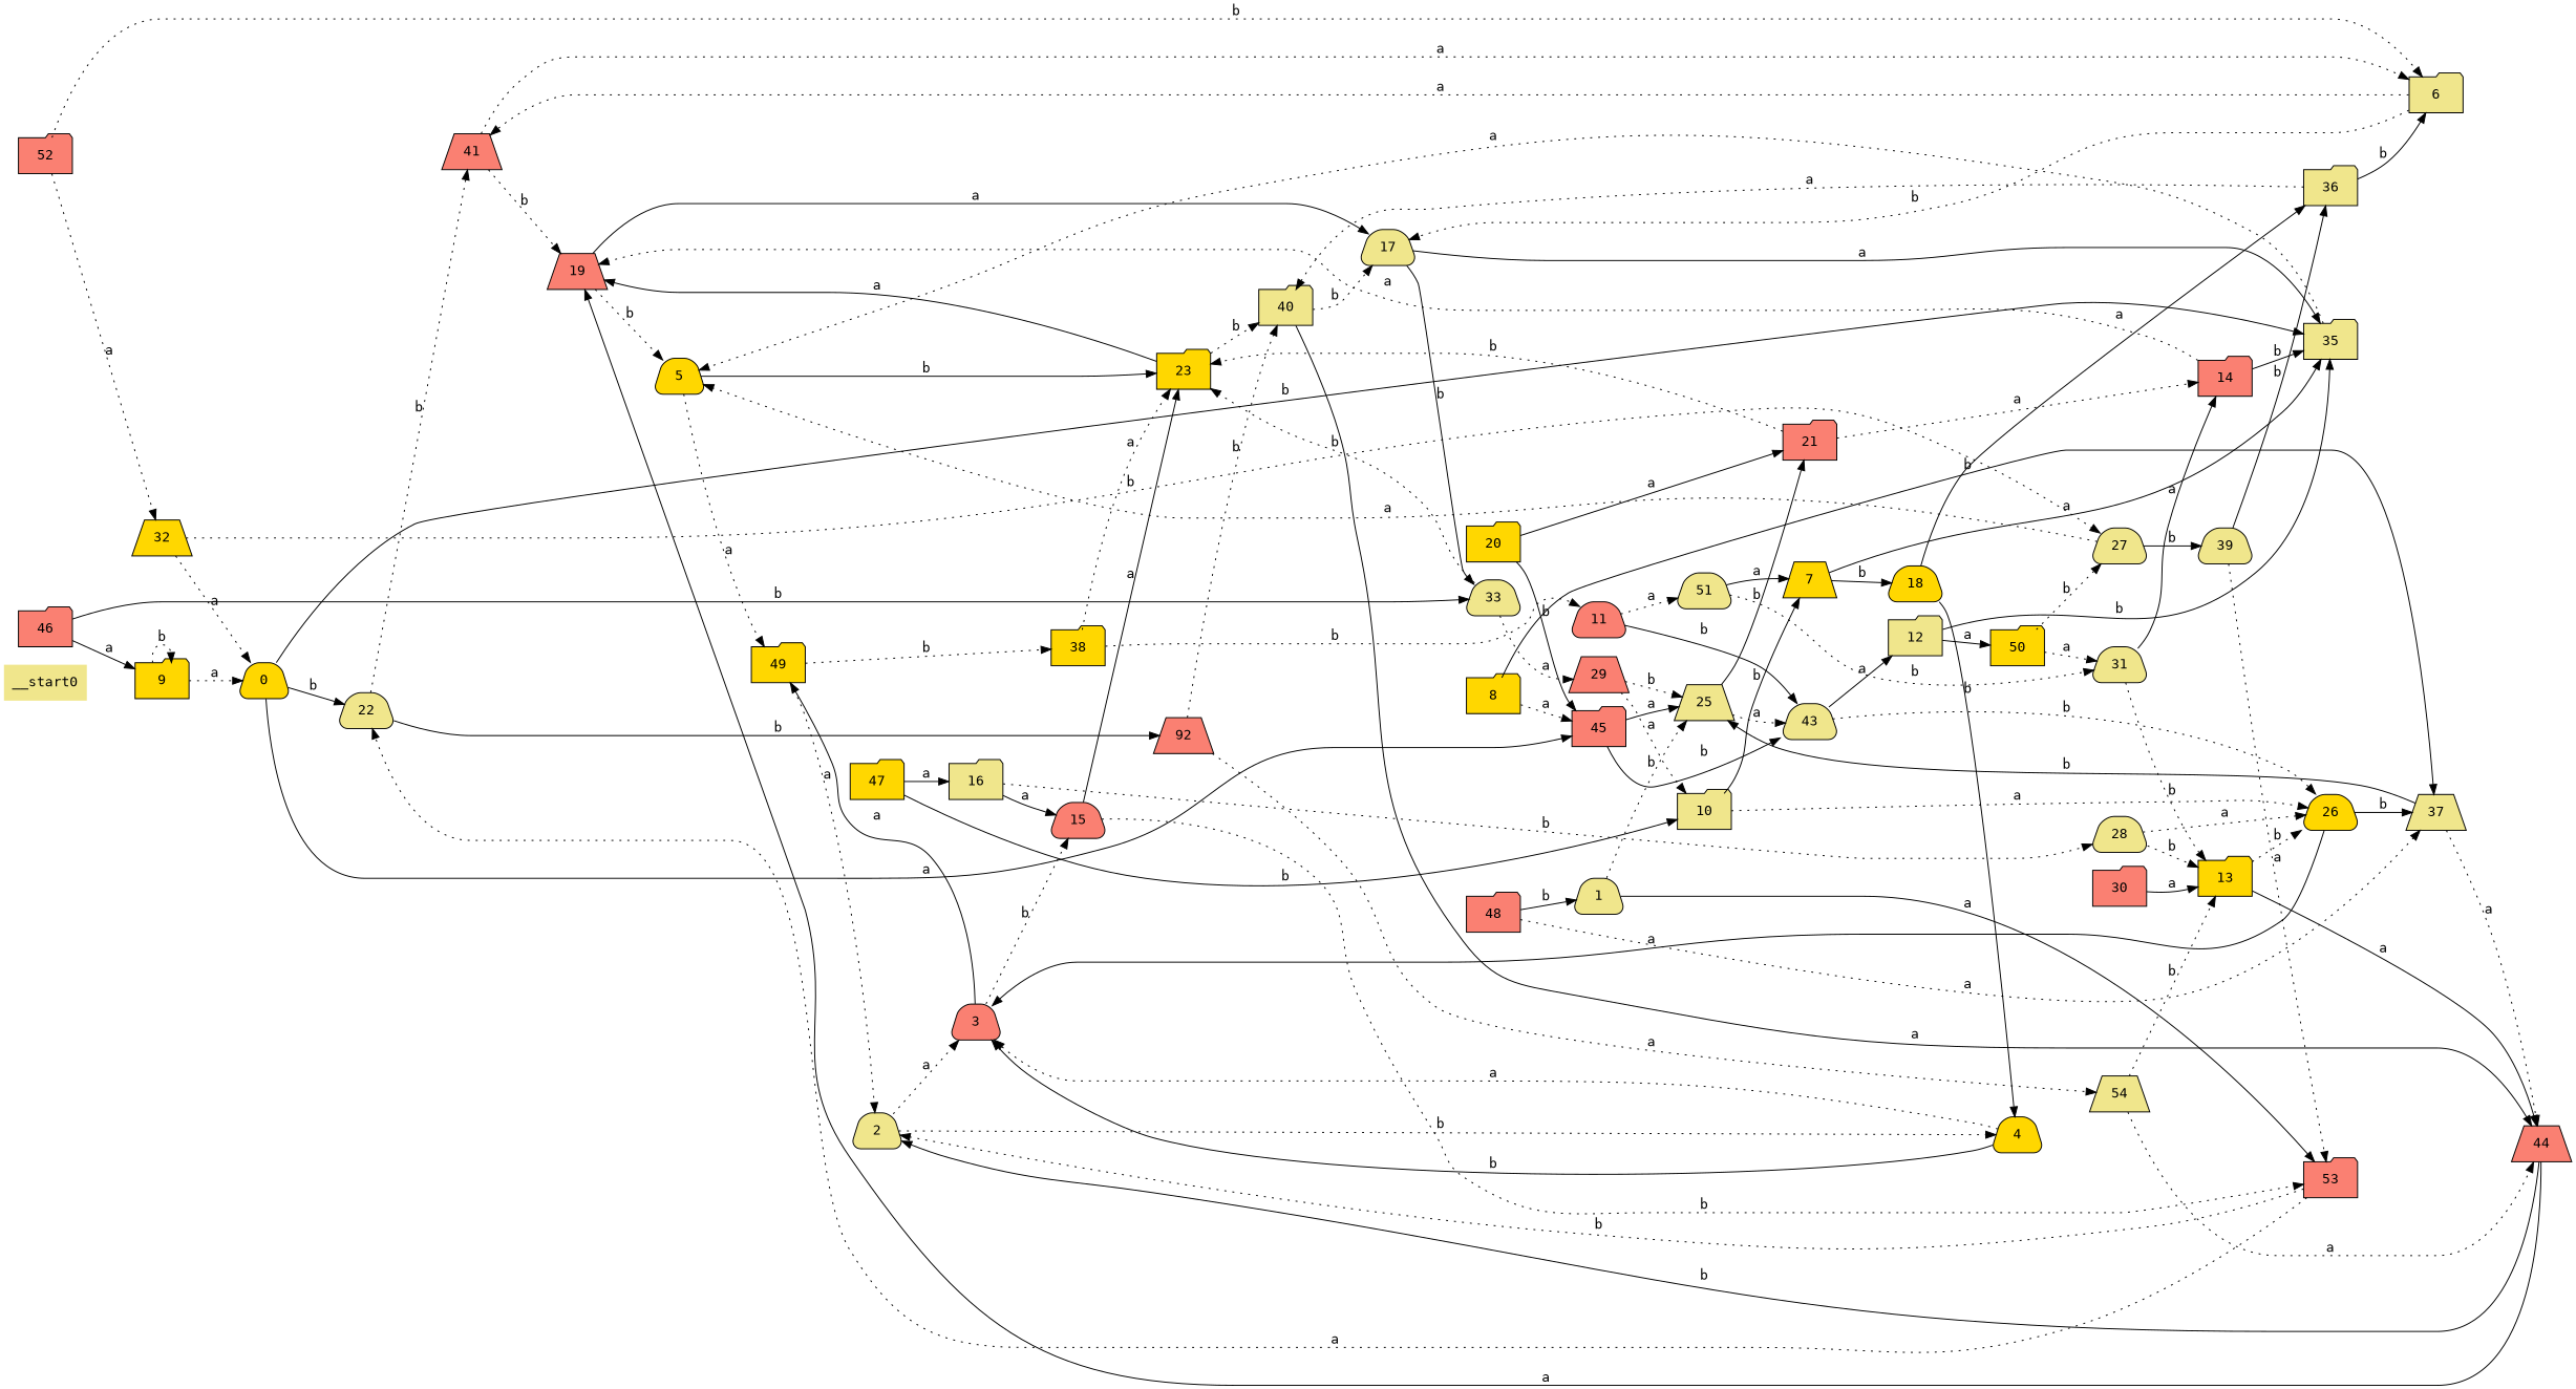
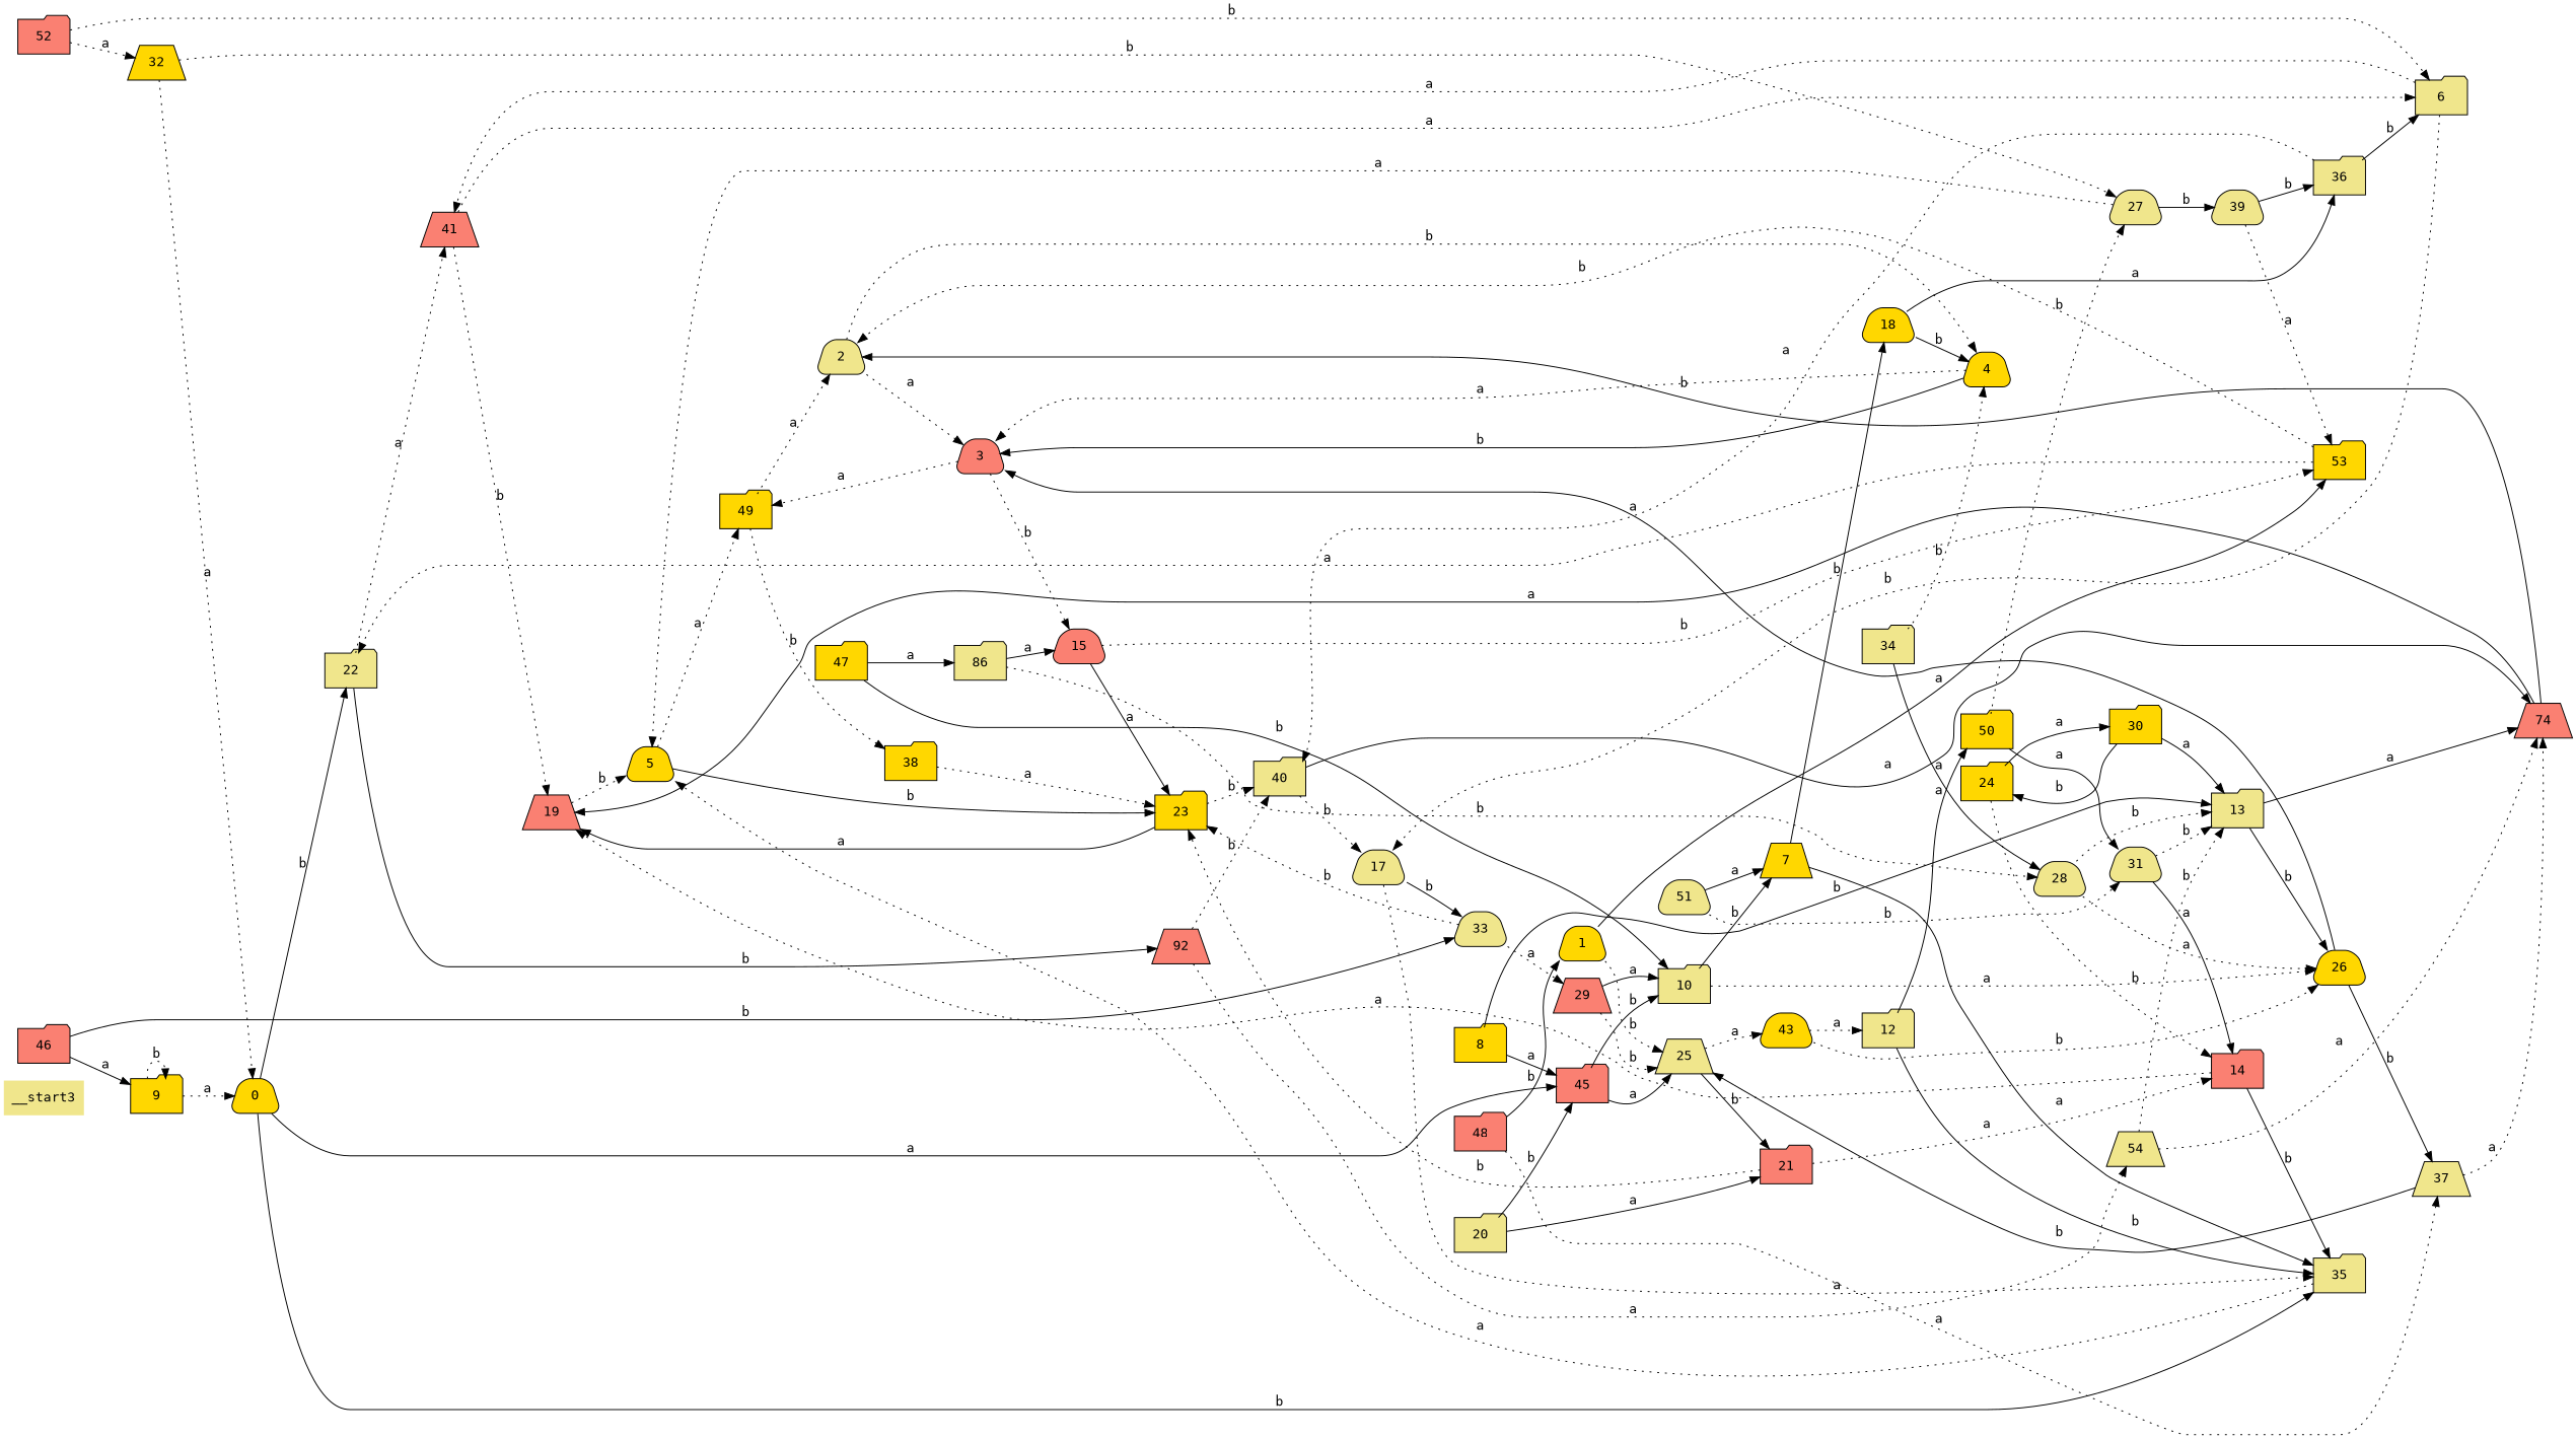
  digraph {
    fontname="DejaVu Sans Mono"
    rankdir=LR
    node [fillcolor=khaki fontname="DejaVu Sans Mono" shape=trapezium style="rounded,filled" color=black]
    edge [fontname="DejaVu Sans Mono" style=dotted]
-   __start0 [shape=none style=filled color=""]
+   __start0 [shape=none style=filled label=__start3 color=""]
    n2 [fillcolor=gold label=0]
-   n3 [label=22]
+   n3 [label=22 shape=folder]
    n4 [fillcolor=salmon label=45 shape=folder style=filled]
    n5 [label=35 shape=folder]
    n6 [fillcolor=salmon label=41 style=filled]
    n7 [fillcolor=salmon label=92 style=filled]
    n8 [label=25 style=filled]
-   n9 [label=43]
-   n10 [label=1]
-   n11 [fillcolor=salmon label=53 shape=folder style=filled]
+   n9 [fillcolor=gold label=43]
+   n10 [fillcolor=gold label=1]
+   n11 [fillcolor=gold label=53 shape=folder style=filled]
    n12 [fillcolor=salmon label=21 shape=folder]
    n13 [label=2]
    n14 [fillcolor=salmon label=3]
    n15 [fillcolor=gold label=4]
    n16 [fillcolor=salmon label=15]
    n17 [fillcolor=gold label=49 shape=folder]
    n18 [fillcolor=gold label=23 shape=folder]
    n19 [fillcolor=gold label=38 shape=folder style=filled]
    n20 [fillcolor=gold label=5]
    n21 [fillcolor=salmon label=19 style=filled]
    n22 [label=40 shape=folder style=filled]
    n23 [label=6 shape=folder style=filled]
    n24 [label=17]
    n25 [label=33]
    n26 [fillcolor=gold label=7 style=filled]
    n27 [fillcolor=gold label=18]
    n28 [label=36 shape=folder style=filled]
    n29 [fillcolor=gold label=8 shape=folder style=filled]
    n30 [label=37 style=filled]
-   n31 [fillcolor=salmon label=44 style=filled]
+   n31 [fillcolor=salmon label=74 style=filled]
    n32 [fillcolor=gold label=9 shape=folder style=filled]
    n33 [label=10 shape=folder]
    n34 [fillcolor=gold label=26]
-   n35 [fillcolor=salmon label=11]
    n36 [label=51]
    n37 [label=12 shape=folder]
    n38 [label=31]
    n39 [fillcolor=gold label=50 shape=folder style=filled]
    n40 [label=27]
-   n41 [fillcolor=gold label=13 shape=folder]
+   n41 [label=13 shape=folder]
    n42 [fillcolor=salmon label=14 shape=folder]
-   n43 [label=16 shape=folder style=filled]
+   n43 [label=86 shape=folder style=filled]
    n44 [label=28]
    n45 [fillcolor=salmon label=29 style=filled]
-   n46 [fillcolor=gold label=20 shape=folder style=filled]
+   n46 [label=20 shape=folder style=filled]
    n47 [label=54 style=filled]
-   n49 [fillcolor=salmon label=30 shape=folder]
+   n48 [fillcolor=gold label=24 shape=folder style=filled]
+   n49 [fillcolor=gold label=30 shape=folder]
    n50 [label=39]
    n51 [fillcolor=gold label=32 style=filled]
+   n52 [label=34 shape=folder style=filled]
    n53 [fillcolor=salmon label=46 shape=folder]
    n54 [fillcolor=gold label=47 shape=folder style=filled]
    n55 [fillcolor=salmon label=48 shape=folder style=filled]
    n56 [fillcolor=salmon label=52 shape=folder]
    n2 -> n3 [label=b style=solid]
    n2 -> n4 [label=a style=solid]
    n2 -> n5 [label=b style=solid]
-   n3 -> n6 [label=b]
+   n3 -> n6 [label=a]
    n3 -> n7 [label=b style=solid]
    n4 -> n8 [label=a style=solid]
-   n4 -> n9 [label=b style=solid]
+   n4 -> n33 [label=b style=solid]
    n5 -> n20 [label=a]
    n6 -> n21 [label=b]
    n6 -> n23 [label=a]
    n7 -> n22 [label=b]
    n7 -> n47 [label=a]
    n8 -> n9 [label=a]
    n8 -> n12 [label=b style=solid]
    n9 -> n34 [label=b]
-   n9 -> n37 [label=a style=solid]
+   n9 -> n37 [label=a]
    n10 -> n8 [label=b]
    n10 -> n11 [label=a style=solid]
    n11 -> n3 [label=a]
    n11 -> n13 [label=b]
    n12 -> n18 [label=b]
    n12 -> n42 [label=a]
    n13 -> n14 [label=a]
    n13 -> n15 [label=b]
    n14 -> n16 [label=b]
-   n14 -> n17 [label=a style=solid]
+   n14 -> n17 [label=a]
    n15 -> n14 [label=a]
    n15 -> n14 [label=b style=solid]
    n16 -> n11 [label=b]
    n16 -> n18 [label=a style=solid]
    n17 -> n13 [label=a]
    n17 -> n19 [label=b]
    n18 -> n21 [label=a style=solid]
    n18 -> n22 [label=b]
    n19 -> n18 [label=a]
-   n19 -> n35 [label=b]
    n20 -> n17 [label=a]
    n20 -> n18 [label=b style=solid]
    n21 -> n20 [label=b]
-   n21 -> n24 [label=a style=solid]
    n22 -> n24 [label=b]
    n22 -> n31 [label=a style=solid]
    n23 -> n6 [label=a]
    n23 -> n24 [label=b]
-   n24 -> n5 [label=a style=solid]
+   n24 -> n5 [label=a]
    n24 -> n25 [label=b style=solid]
    n25 -> n18 [label=b]
    n25 -> n45 [label=a]
    n26 -> n5 [label=a style=solid]
    n26 -> n27 [label=b style=solid]
    n27 -> n15 [label=b style=solid]
    n27 -> n28 [label=a style=solid]
    n28 -> n22 [label=a]
    n28 -> n23 [label=b style=solid]
-   n29 -> n4 [label=a]
-   n29 -> n30 [label=b style=solid]
+   n29 -> n4 [label=a style=solid]
+   n29 -> n41 [label=b style=solid]
    n30 -> n8 [label=b style=solid]
    n30 -> n31 [label=a]
    n31 -> n13 [label=b style=solid]
    n31 -> n21 [label=a style=solid]
    n32 -> n2 [label=a]
    n32 -> n32 [label=b]
    n33 -> n26 [label=b style=solid]
    n33 -> n34 [label=a]
    n34 -> n14 [label=a style=solid]
    n34 -> n30 [label=b style=solid]
-   n35 -> n9 [label=b style=solid]
-   n35 -> n36 [label=a]
    n36 -> n26 [label=a style=solid]
    n36 -> n38 [label=b]
    n37 -> n5 [label=b style=solid]
    n37 -> n39 [label=a style=solid]
    n38 -> n41 [label=b]
    n38 -> n42 [label=a style=solid]
-   n39 -> n38 [label=a]
+   n39 -> n38 [label=a style=solid]
    n39 -> n40 [label=b]
    n40 -> n20 [label=a]
    n40 -> n50 [label=b style=solid]
    n41 -> n31 [label=a style=solid]
-   n41 -> n34 [label=b]
+   n41 -> n34 [label=b style=solid]
    n42 -> n5 [label=b style=solid]
    n42 -> n21 [label=a]
    n43 -> n16 [label=a style=solid]
    n43 -> n44 [label=b]
    n44 -> n34 [label=a]
    n44 -> n41 [label=b]
    n45 -> n8 [label=b]
-   n45 -> n33 [label=a]
+   n45 -> n33 [label=a style=solid]
    n46 -> n4 [label=b style=solid]
    n46 -> n12 [label=a style=solid]
    n47 -> n31 [label=a]
    n47 -> n41 [label=b]
+   n48 -> n42 [label=b]
+   n48 -> n49 [label=a style=solid]
    n49 -> n41 [label=a style=solid]
+   n49 -> n48 [label=b style=solid]
    n50 -> n11 [label=a]
    n50 -> n28 [label=b style=solid]
    n51 -> n2 [label=a]
    n51 -> n40 [label=b]
+   n52 -> n15 [label=b]
+   n52 -> n44 [label=a style=solid]
    n53 -> n25 [label=b style=solid]
    n53 -> n32 [label=a style=solid]
    n54 -> n33 [label=b style=solid]
    n54 -> n43 [label=a style=solid]
    n55 -> n10 [label=b style=solid]
    n55 -> n30 [label=a]
    n56 -> n23 [label=b]
    n56 -> n51 [label=a]
  }
